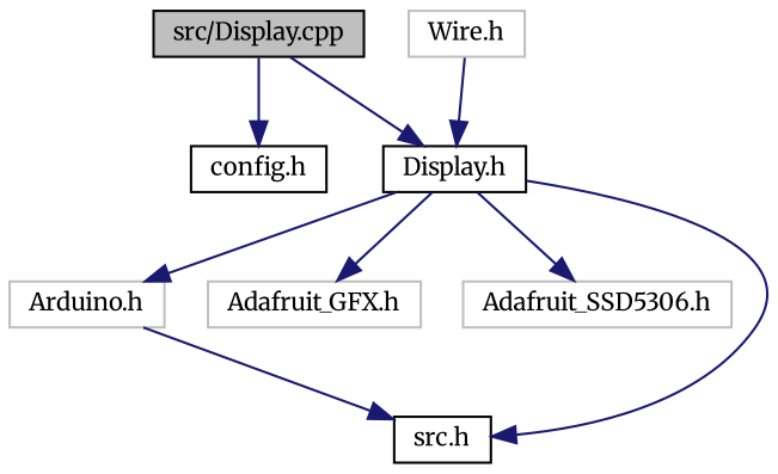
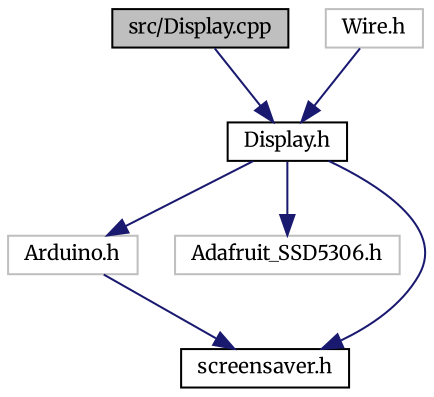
  digraph {
    fontname=Merriweather
    node [color=black fillcolor=white fontname=Merriweather fontsize=10 shape=record style=filled]
    edge [color=midnightblue fontname=Merriweather fontsize=10 labelfontname=Helvetica labelfontsize=10 style=solid]
    n1 [fillcolor=grey75 fontcolor=black height=0.2 label="src/Display.cpp" width=0.4]
-   n2 [height=0.2 label="config.h" width=0.4]
    n3 [height=0.2 label="Display.h" width=0.4]
    n4 [color=grey75 height=0.2 label="Arduino.h" width=0.4]
-   n5 [color=grey75 height=0.2 label="Adafruit_GFX.h" width=0.4]
    n6 [color=grey75 height=0.2 label="Adafruit_SSD5306.h" width=0.4]
-   n7 [height=0.2 label="src.h" width=0.4]
+   n7 [height=0.2 label="screensaver.h" width=0.4]
    n8 [color=grey75 height=0.2 label="Wire.h" width=0.4]
-   n1 -> n2
    n1 -> n3
    n3 -> n4
-   n3 -> n5
    n3 -> n6
    n3 -> n7
    n4 -> n7
    n8 -> n3
  }
